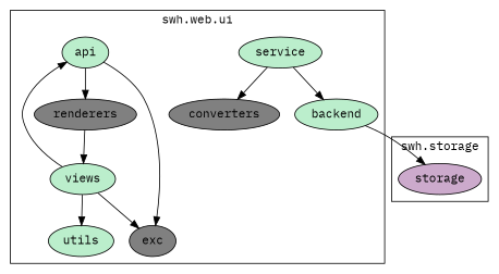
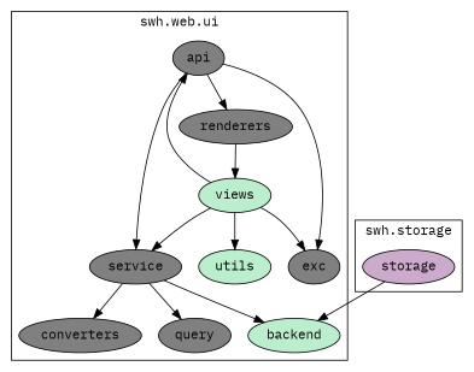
  digraph {
    fontname="IBM Plex Mono"
    node [fillcolor="#BBEECC" fontname="IBM Plex Mono" style=filled]
    edge [fontname="IBM Plex Mono"]
    backend
-   service
+   service [fillcolor="#808080"]
    converters [fillcolor="#808080"]
-   api
+   query [fillcolor="#808080"]
+   api [fillcolor="#808080"]
    utils
    renderers [fillcolor="#808080"]
    exc [fillcolor="#808080"]
    views
    storage [fillcolor="#CCAACC"]
    subgraph cluster_1 {
      label="swh.web.ui"
      backend
      service
      converters
+     query
      api
      utils
      renderers
      exc
      views
    }
    subgraph cluster_2 {
      label="swh.storage"
      storage
    }
-   backend -> storage
+   storage -> backend
    service -> backend
    service -> converters
+   service -> query
+   api -> service
    api -> renderers
    api -> exc
    renderers -> views
+   views -> service
    views -> api
    views -> utils
    views -> exc
  }
